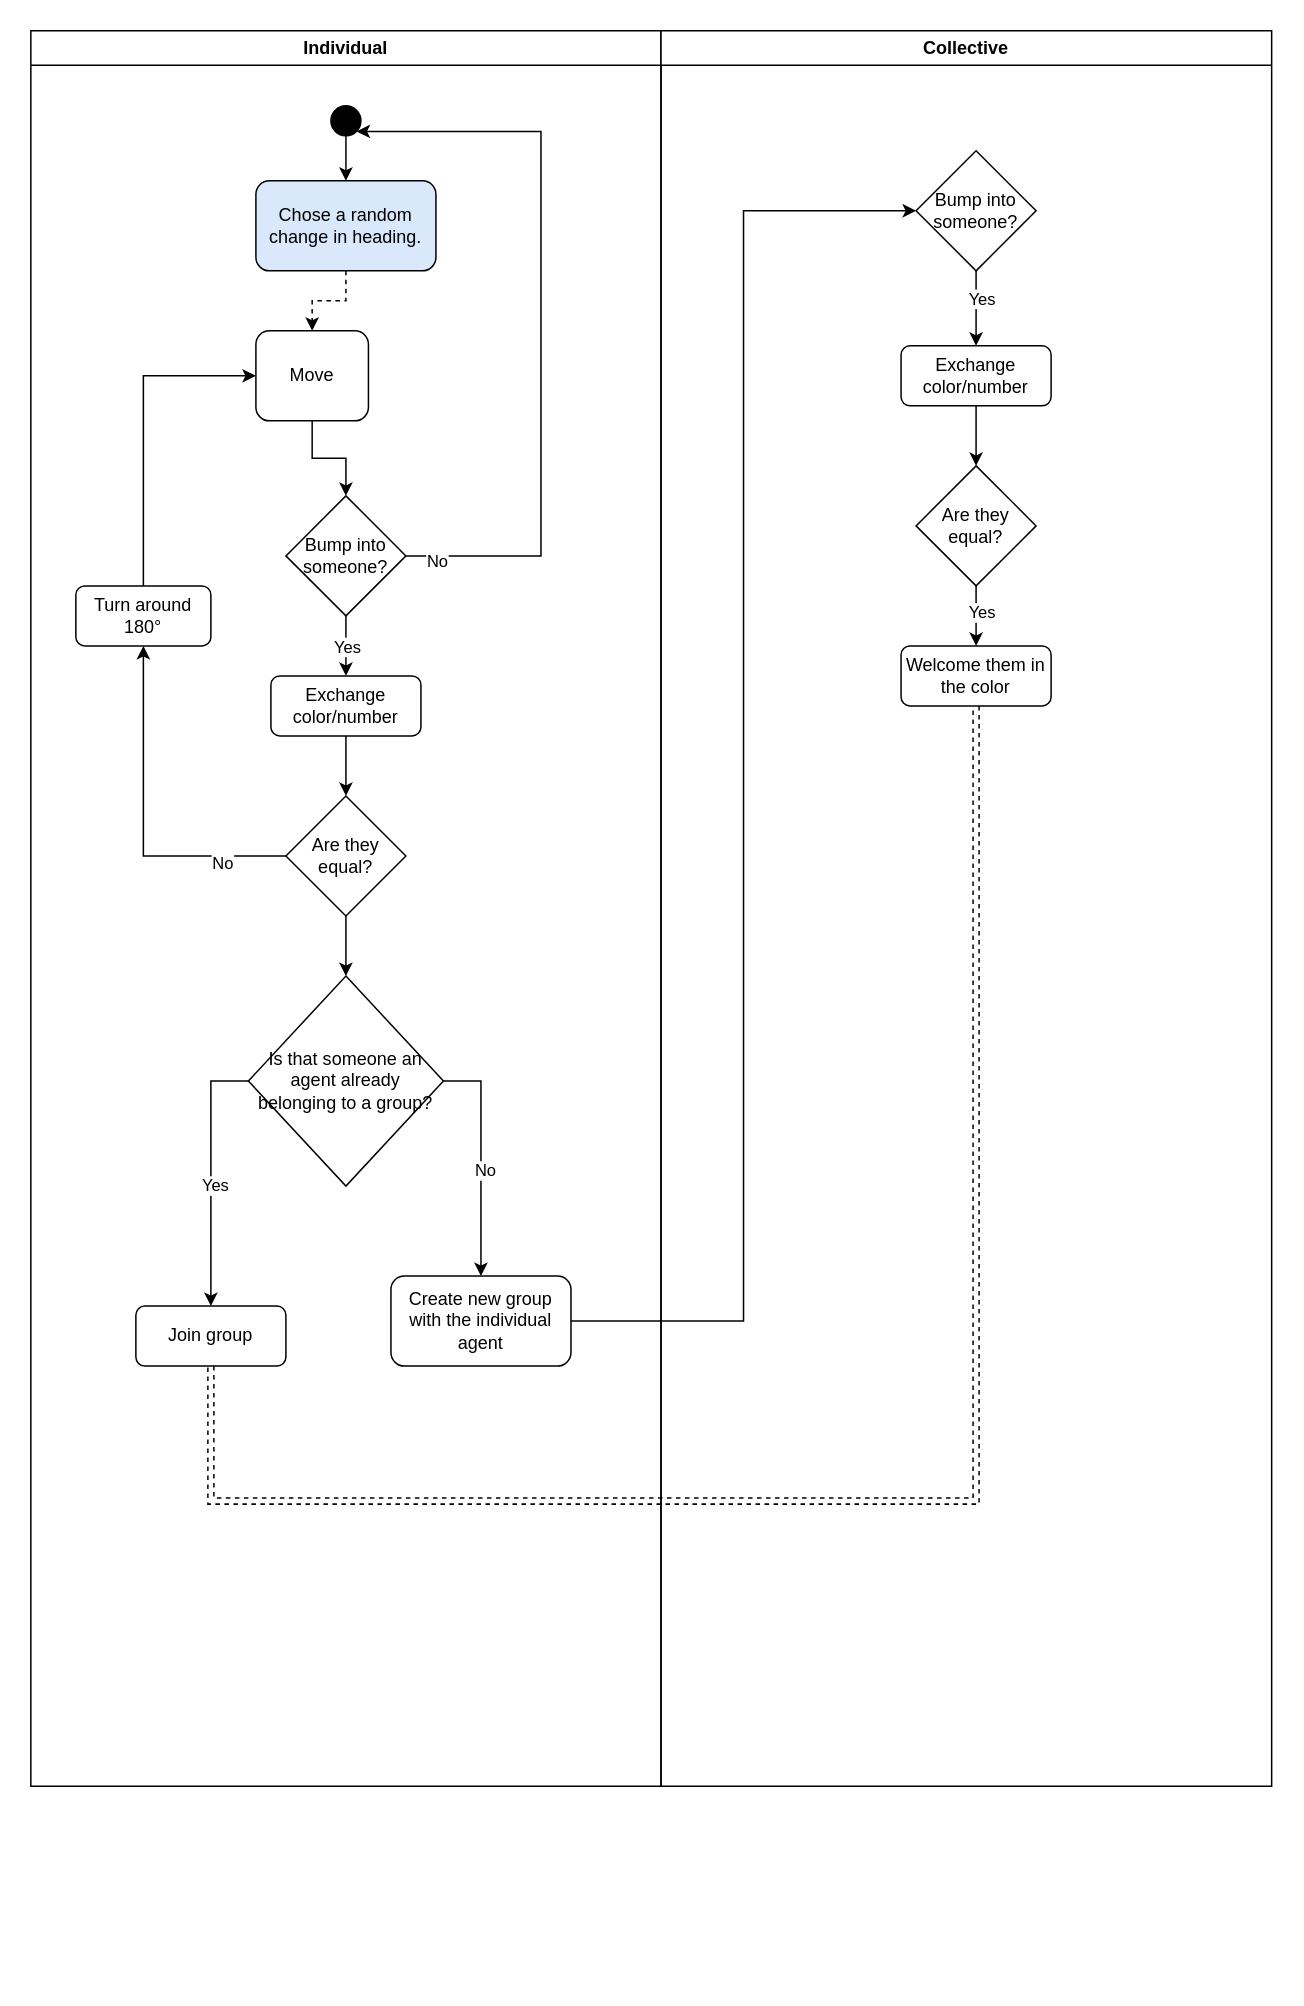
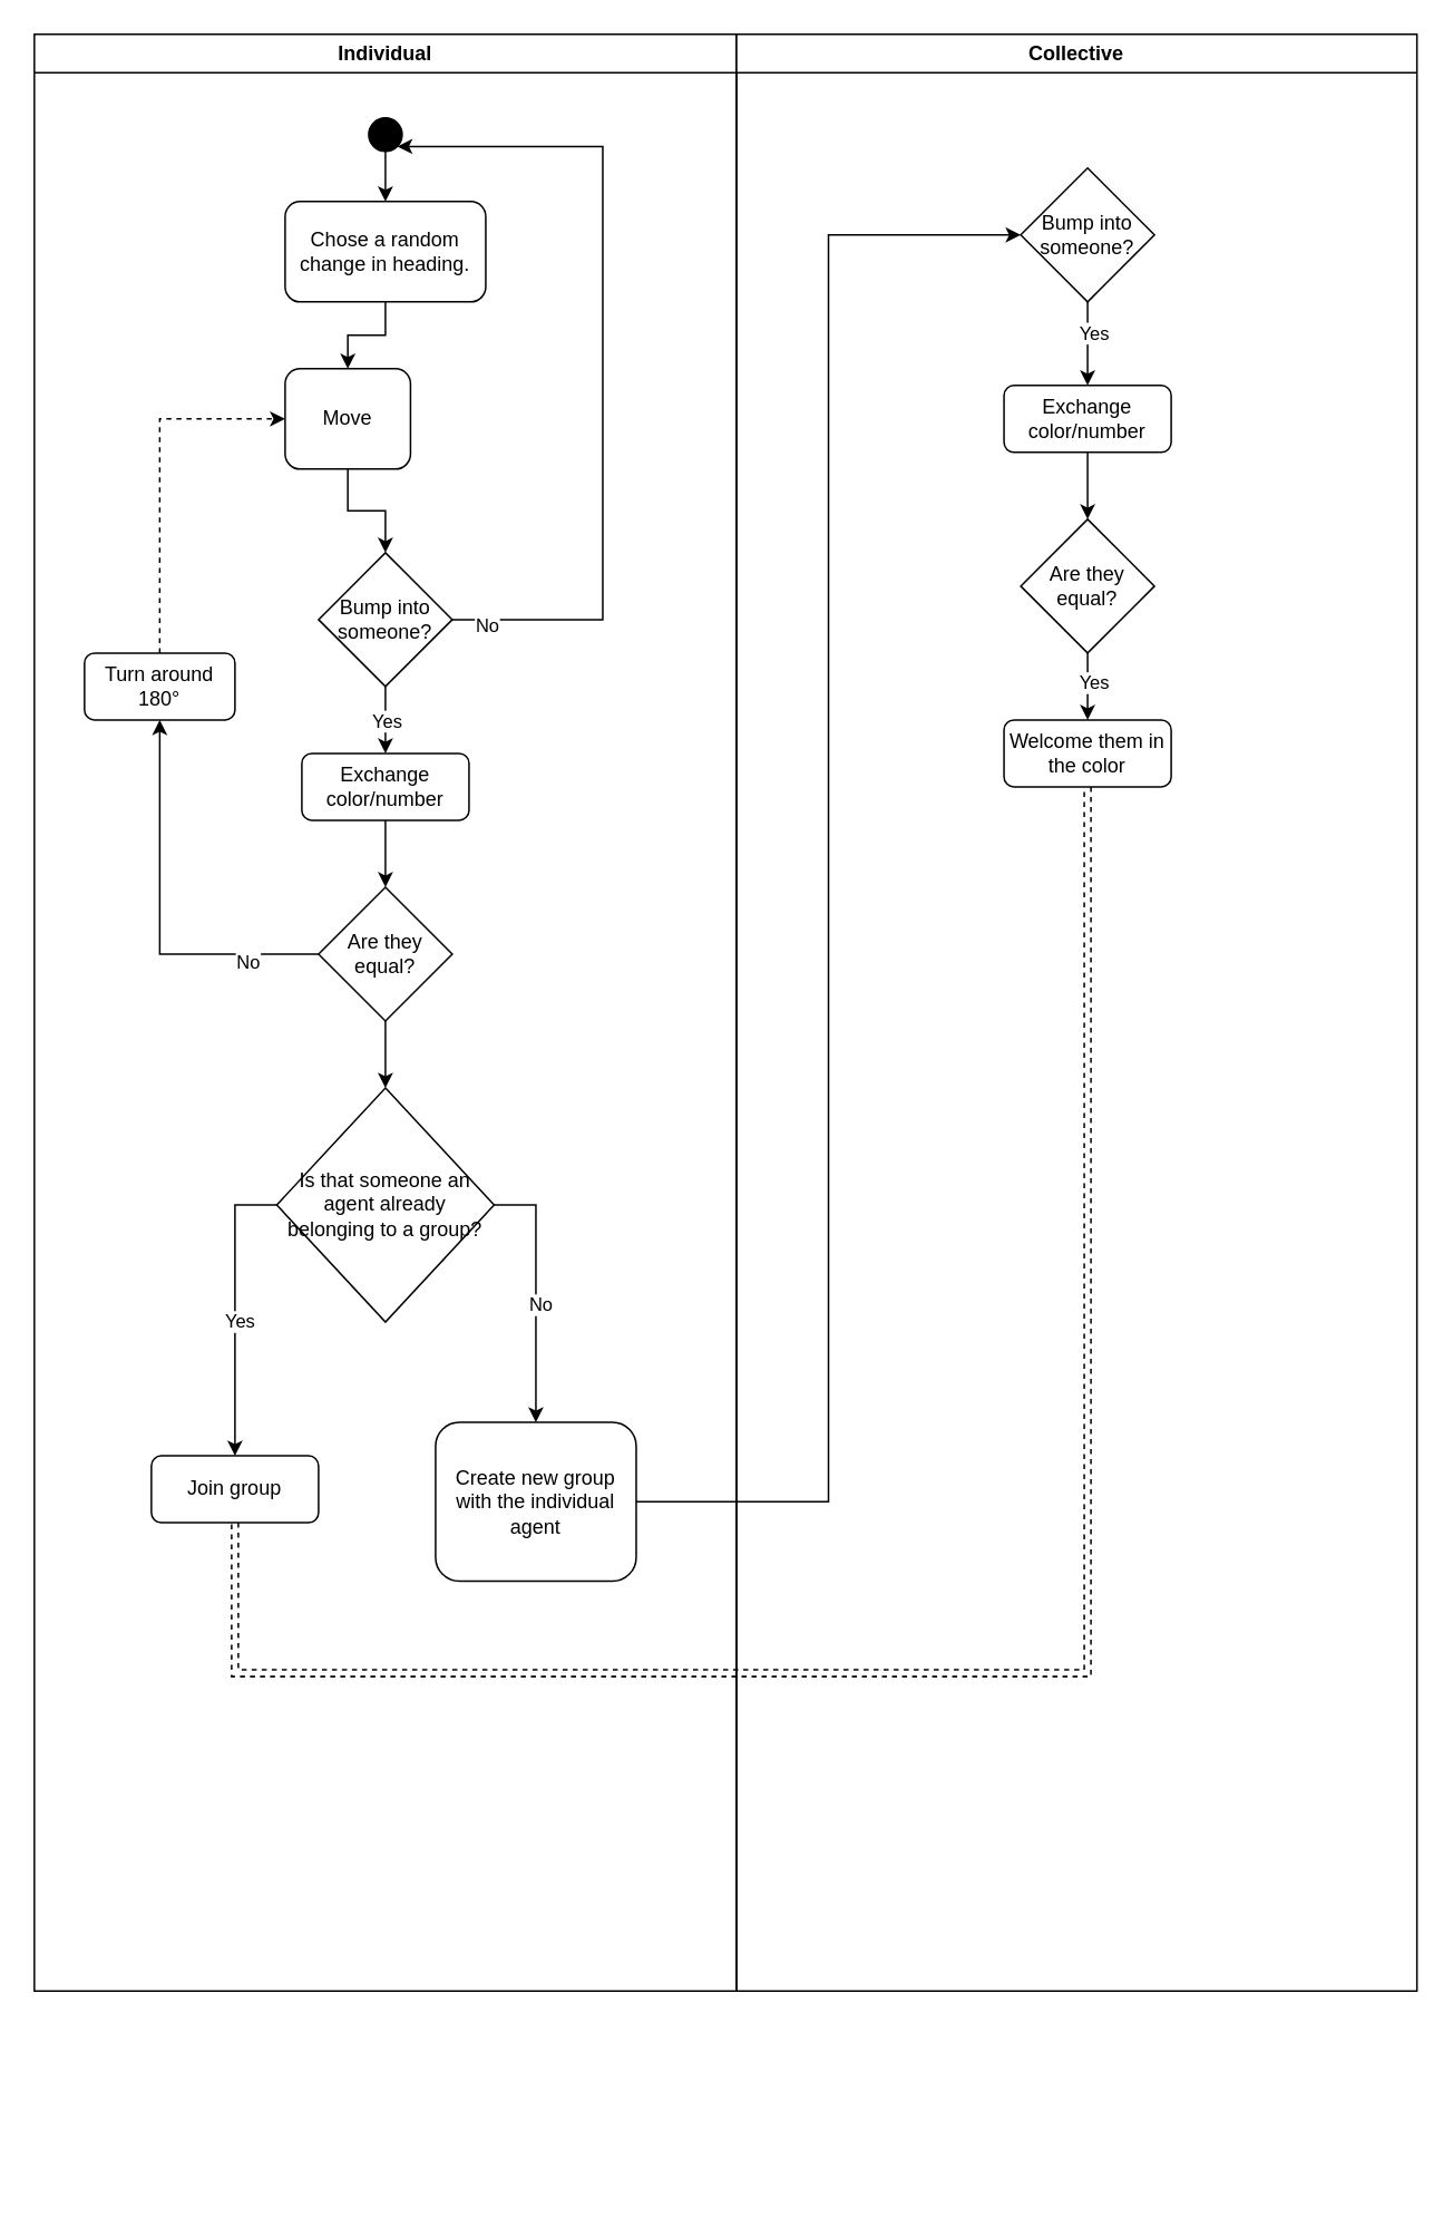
  <mxCell id="0" />
  <mxCell id="1" parent="0" />
  <mxCell id="2" value="Individual" style="swimlane;whiteSpace=wrap;html=1;" vertex="1" parent="1"><mxGeometry width="420" height="1170" as="geometry" x="20" y="20" /></mxCell>
  <mxCell id="3" style="edgeStyle=orthogonalEdgeStyle;rounded=0;orthogonalLoop=1;jettySize=auto;html=1;exitX=0.5;exitY=1;exitDx=0;exitDy=0;entryX=0.5;entryY=0;entryDx=0;entryDy=0;" edge="1" parent="2" source="4" target="6"><mxGeometry relative="1" as="geometry" /></mxCell>
  <mxCell id="4" value="" style="ellipse;whiteSpace=wrap;html=1;aspect=fixed;fillColor=#000000;" vertex="1" parent="2"><mxGeometry x="200" y="50" width="20" height="20" as="geometry" /></mxCell>
- <mxCell id="5" style="edgeStyle=orthogonalEdgeStyle;rounded=0;orthogonalLoop=1;jettySize=auto;html=1;exitX=0.5;exitY=1;exitDx=0;exitDy=0;dashed=1;" edge="1" parent="2" source="6" target="8"><mxGeometry relative="1" as="geometry" /></mxCell>
- <mxCell id="6" value="Chose a random change in heading." style="rounded=1;whiteSpace=wrap;html=1;fillColor=#dae8fc;" vertex="1" parent="2"><mxGeometry x="150" y="100" width="120" height="60" as="geometry" /></mxCell>
+ <mxCell id="5" style="edgeStyle=orthogonalEdgeStyle;rounded=0;orthogonalLoop=1;jettySize=auto;html=1;exitX=0.5;exitY=1;exitDx=0;exitDy=0;" edge="1" parent="2" source="6" target="8"><mxGeometry relative="1" as="geometry" /></mxCell>
+ <mxCell id="6" value="Chose a random change in heading." style="rounded=1;whiteSpace=wrap;html=1;" vertex="1" parent="2"><mxGeometry x="150" y="100" width="120" height="60" as="geometry" /></mxCell>
  <mxCell id="7" style="edgeStyle=orthogonalEdgeStyle;rounded=0;orthogonalLoop=1;jettySize=auto;html=1;exitX=0.5;exitY=1;exitDx=0;exitDy=0;entryX=0.5;entryY=0;entryDx=0;entryDy=0;" edge="1" parent="2" source="8" target="13"><mxGeometry relative="1" as="geometry" /></mxCell>
  <mxCell id="8" value="Move" style="rounded=1;whiteSpace=wrap;html=1;" vertex="1" parent="2"><mxGeometry x="150" y="200" width="75" height="60" as="geometry" /></mxCell>
  <mxCell id="9" style="edgeStyle=orthogonalEdgeStyle;rounded=0;orthogonalLoop=1;jettySize=auto;html=1;exitX=0.5;exitY=1;exitDx=0;exitDy=0;" edge="1" parent="2" source="13" target="15"><mxGeometry relative="1" as="geometry" /></mxCell>
  <mxCell id="10" value="Yes" style="edgeLabel;html=1;align=center;verticalAlign=middle;resizable=0;points=[];" vertex="1" connectable="0" parent="9"><mxGeometry x="-0.009" relative="1" as="geometry"><mxPoint as="offset" /></mxGeometry></mxCell>
  <mxCell id="11" style="edgeStyle=orthogonalEdgeStyle;rounded=0;orthogonalLoop=1;jettySize=auto;html=1;entryX=1;entryY=1;entryDx=0;entryDy=0;" edge="1" parent="2" source="13" target="4"><mxGeometry relative="1" as="geometry"><Array as="points"><mxPoint x="340" y="350" /><mxPoint x="340" y="67" /></Array></mxGeometry></mxCell>
  <mxCell id="12" value="No" style="edgeLabel;html=1;align=center;verticalAlign=middle;resizable=0;points=[];" vertex="1" connectable="0" parent="11"><mxGeometry x="-0.919" y="-3" relative="1" as="geometry"><mxPoint as="offset" /></mxGeometry></mxCell>
  <mxCell id="13" value="Bump into someone?" style="rhombus;whiteSpace=wrap;html=1;" vertex="1" parent="2"><mxGeometry x="170" y="310" width="80" height="80" as="geometry" /></mxCell>
  <mxCell id="14" style="edgeStyle=orthogonalEdgeStyle;rounded=0;orthogonalLoop=1;jettySize=auto;html=1;exitX=0.5;exitY=1;exitDx=0;exitDy=0;entryX=0.5;entryY=0;entryDx=0;entryDy=0;" edge="1" parent="2" source="15" target="19"><mxGeometry relative="1" as="geometry" /></mxCell>
  <mxCell id="15" value="Exchange color/number" style="rounded=1;whiteSpace=wrap;html=1;" vertex="1" parent="2"><mxGeometry x="160" y="430" width="100" height="40" as="geometry" /></mxCell>
  <mxCell id="16" style="edgeStyle=orthogonalEdgeStyle;rounded=0;orthogonalLoop=1;jettySize=auto;html=1;exitX=0;exitY=0.5;exitDx=0;exitDy=0;entryX=0.5;entryY=1;entryDx=0;entryDy=0;" edge="1" parent="2" source="19" target="21"><mxGeometry relative="1" as="geometry" /></mxCell>
  <mxCell id="17" value="No" style="edgeLabel;html=1;align=center;verticalAlign=middle;resizable=0;points=[];" vertex="1" connectable="0" parent="16"><mxGeometry x="-0.636" y="4" relative="1" as="geometry"><mxPoint as="offset" /></mxGeometry></mxCell>
  <mxCell id="18" style="edgeStyle=orthogonalEdgeStyle;rounded=0;orthogonalLoop=1;jettySize=auto;html=1;entryX=0.5;entryY=0;entryDx=0;entryDy=0;" edge="1" parent="2" source="19" target="26"><mxGeometry relative="1" as="geometry" /></mxCell>
  <mxCell id="19" value="Are they equal?" style="rhombus;whiteSpace=wrap;html=1;" vertex="1" parent="2"><mxGeometry x="170" y="510" width="80" height="80" as="geometry" /></mxCell>
- <mxCell id="20" style="edgeStyle=orthogonalEdgeStyle;rounded=0;orthogonalLoop=1;jettySize=auto;html=1;exitX=0.5;exitY=0;exitDx=0;exitDy=0;entryX=0;entryY=0.5;entryDx=0;entryDy=0;" edge="1" parent="2" source="21" target="8"><mxGeometry relative="1" as="geometry" /></mxCell>
+ <mxCell id="20" style="edgeStyle=orthogonalEdgeStyle;rounded=0;orthogonalLoop=1;jettySize=auto;html=1;exitX=0.5;exitY=0;exitDx=0;exitDy=0;entryX=0;entryY=0.5;entryDx=0;entryDy=0;dashed=1;" edge="1" parent="2" source="21" target="8"><mxGeometry relative="1" as="geometry" /></mxCell>
  <mxCell id="21" value="Turn around 180°" style="rounded=1;whiteSpace=wrap;html=1;" vertex="1" parent="2"><mxGeometry x="30" y="370" width="90" height="40" as="geometry" /></mxCell>
  <mxCell id="22" style="edgeStyle=orthogonalEdgeStyle;rounded=0;orthogonalLoop=1;jettySize=auto;html=1;exitX=0;exitY=0.5;exitDx=0;exitDy=0;entryX=0.5;entryY=0;entryDx=0;entryDy=0;" edge="1" parent="2" source="26" target="28"><mxGeometry relative="1" as="geometry" /></mxCell>
  <mxCell id="23" value="Yes" style="edgeLabel;html=1;align=center;verticalAlign=middle;resizable=0;points=[];" vertex="1" connectable="0" parent="22"><mxGeometry x="0.078" y="2" relative="1" as="geometry"><mxPoint as="offset" /></mxGeometry></mxCell>
  <mxCell id="24" style="edgeStyle=orthogonalEdgeStyle;rounded=0;orthogonalLoop=1;jettySize=auto;html=1;exitX=1;exitY=0.5;exitDx=0;exitDy=0;entryX=0.5;entryY=0;entryDx=0;entryDy=0;" edge="1" parent="2" source="26" target="27"><mxGeometry relative="1" as="geometry" /></mxCell>
  <mxCell id="25" value="No" style="edgeLabel;html=1;align=center;verticalAlign=middle;resizable=0;points=[];" vertex="1" connectable="0" parent="24"><mxGeometry x="0.088" y="2" relative="1" as="geometry"><mxPoint as="offset" /></mxGeometry></mxCell>
  <mxCell id="26" value="Is that someone an agent already belonging to a group?" style="rhombus;whiteSpace=wrap;html=1;" vertex="1" parent="2"><mxGeometry x="145" y="630" width="130" height="140" as="geometry" /></mxCell>
- <mxCell id="27" value="Create new group with the individual agent" style="rounded=1;whiteSpace=wrap;html=1;" vertex="1" parent="2"><mxGeometry x="240" y="830" width="120" height="60" as="geometry" /></mxCell>
+ <mxCell id="27" value="Create new group with the individual agent" style="rounded=1;whiteSpace=wrap;html=1;" vertex="1" parent="2"><mxGeometry x="240" y="830" width="120" height="95" as="geometry" /></mxCell>
  <mxCell id="28" value="Join group" style="rounded=1;whiteSpace=wrap;html=1;" vertex="1" parent="2"><mxGeometry x="70" y="850" width="100" height="40" as="geometry" /></mxCell>
  <mxCell id="29" style="edgeStyle=orthogonalEdgeStyle;rounded=0;orthogonalLoop=1;jettySize=auto;html=1;" edge="1" parent="1"><mxGeometry relative="1" as="geometry"><Array as="points"><mxPoint x="320" y="760" /><mxPoint x="320" y="1315" /></Array><mxPoint x="387.49" y="760" as="sourcePoint" /></mxGeometry></mxCell>
  <mxCell id="30" value="Collective" style="swimlane;whiteSpace=wrap;html=1;" vertex="1" parent="1"><mxGeometry x="440" width="407" height="1170" as="geometry" y="20" /></mxCell>
  <mxCell id="31" style="edgeStyle=orthogonalEdgeStyle;rounded=0;orthogonalLoop=1;jettySize=auto;html=1;entryX=0.5;entryY=0;entryDx=0;entryDy=0;" edge="1" parent="30" source="33" target="34"><mxGeometry relative="1" as="geometry" /></mxCell>
  <mxCell id="32" value="Yes" style="edgeLabel;html=1;align=center;verticalAlign=middle;resizable=0;points=[];" vertex="1" connectable="0" parent="31"><mxGeometry x="-0.227" y="3" relative="1" as="geometry"><mxPoint y="-1" as="offset" /></mxGeometry></mxCell>
  <mxCell id="33" value="Bump into someone?" style="rhombus;whiteSpace=wrap;html=1;" vertex="1" parent="30"><mxGeometry x="170" y="80" width="80" height="80" as="geometry" /></mxCell>
  <mxCell id="34" value="Exchange color/number" style="rounded=1;whiteSpace=wrap;html=1;" vertex="1" parent="30"><mxGeometry x="160" y="210" width="100" height="40" as="geometry" /></mxCell>
  <mxCell id="35" style="edgeStyle=orthogonalEdgeStyle;rounded=0;orthogonalLoop=1;jettySize=auto;html=1;" edge="1" parent="30" source="37" target="39"><mxGeometry relative="1" as="geometry" /></mxCell>
  <mxCell id="36" value="Yes" style="edgeLabel;html=1;align=center;verticalAlign=middle;resizable=0;points=[];" vertex="1" connectable="0" parent="35"><mxGeometry x="-0.105" y="3" relative="1" as="geometry"><mxPoint y="-1" as="offset" /></mxGeometry></mxCell>
  <mxCell id="37" value="Are they equal?" style="rhombus;whiteSpace=wrap;html=1;" vertex="1" parent="30"><mxGeometry x="170" y="290" width="80" height="80" as="geometry" /></mxCell>
  <mxCell id="38" style="edgeStyle=orthogonalEdgeStyle;rounded=0;orthogonalLoop=1;jettySize=auto;html=1;exitX=0.5;exitY=1;exitDx=0;exitDy=0;entryX=0.5;entryY=0;entryDx=0;entryDy=0;" edge="1" parent="30" source="34" target="37"><mxGeometry relative="1" as="geometry" /></mxCell>
  <mxCell id="39" value="Welcome them in the color" style="rounded=1;whiteSpace=wrap;html=1;" vertex="1" parent="30"><mxGeometry x="160" y="410" width="100" height="40" as="geometry" /></mxCell>
  <mxCell id="40" style="edgeStyle=orthogonalEdgeStyle;rounded=0;orthogonalLoop=1;jettySize=auto;html=1;entryX=0;entryY=0.5;entryDx=0;entryDy=0;" edge="1" parent="1" source="27" target="33"><mxGeometry relative="1" as="geometry" /></mxCell>
  <mxCell id="41" style="edgeStyle=orthogonalEdgeStyle;rounded=0;orthogonalLoop=1;jettySize=auto;html=1;entryX=0.5;entryY=1;entryDx=0;entryDy=0;strokeColor=default;shape=link;dashed=1;" edge="1" parent="1" source="39" target="28"><mxGeometry relative="1" as="geometry"><Array as="points"><mxPoint x="650" y="1000" /><mxPoint x="140" y="1000" /></Array></mxGeometry></mxCell>
